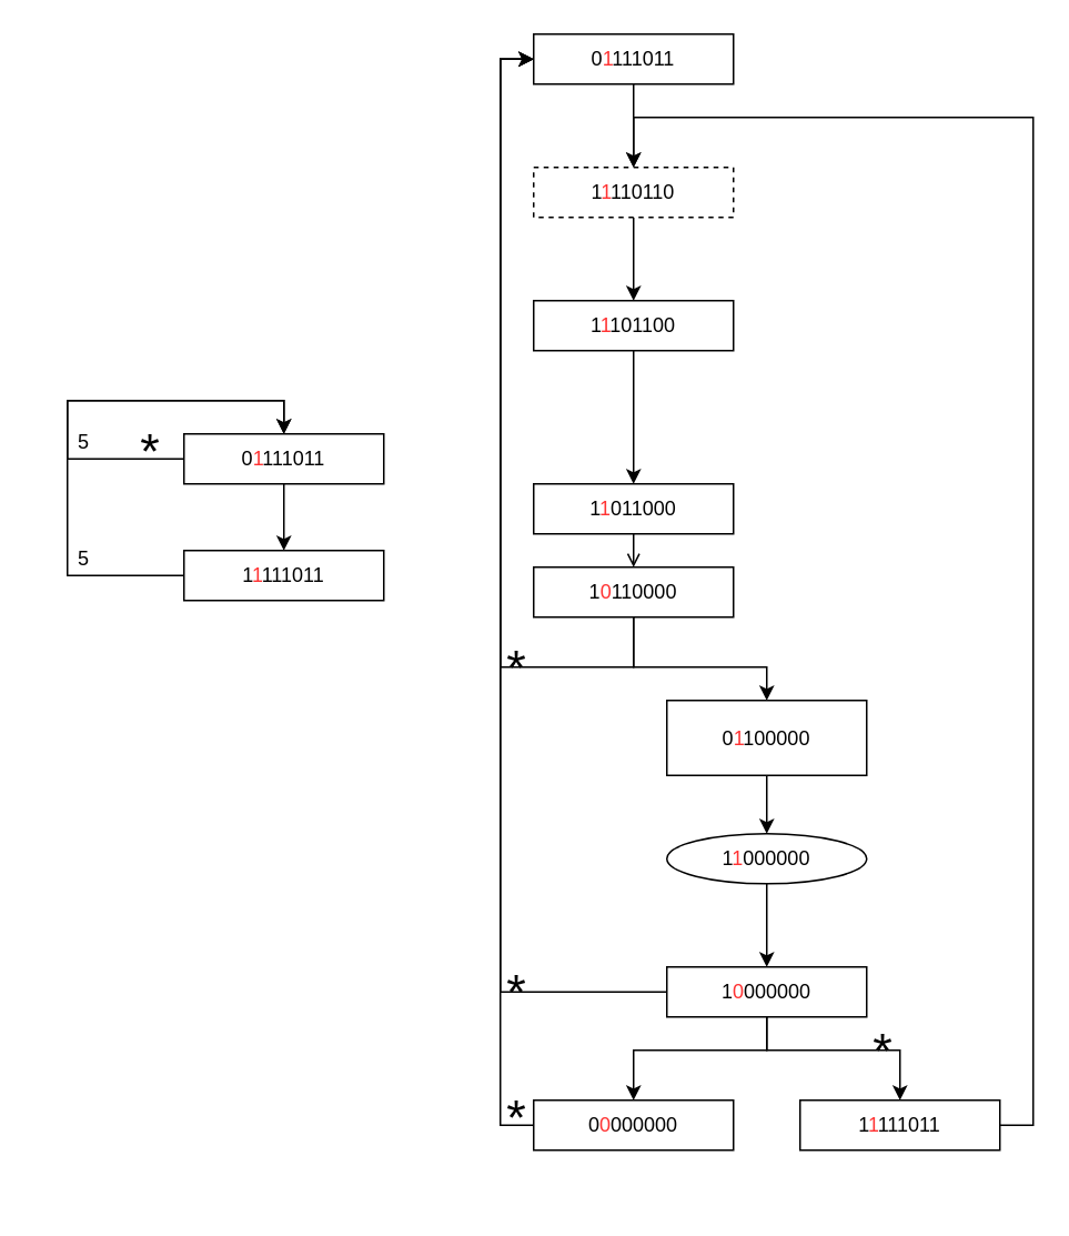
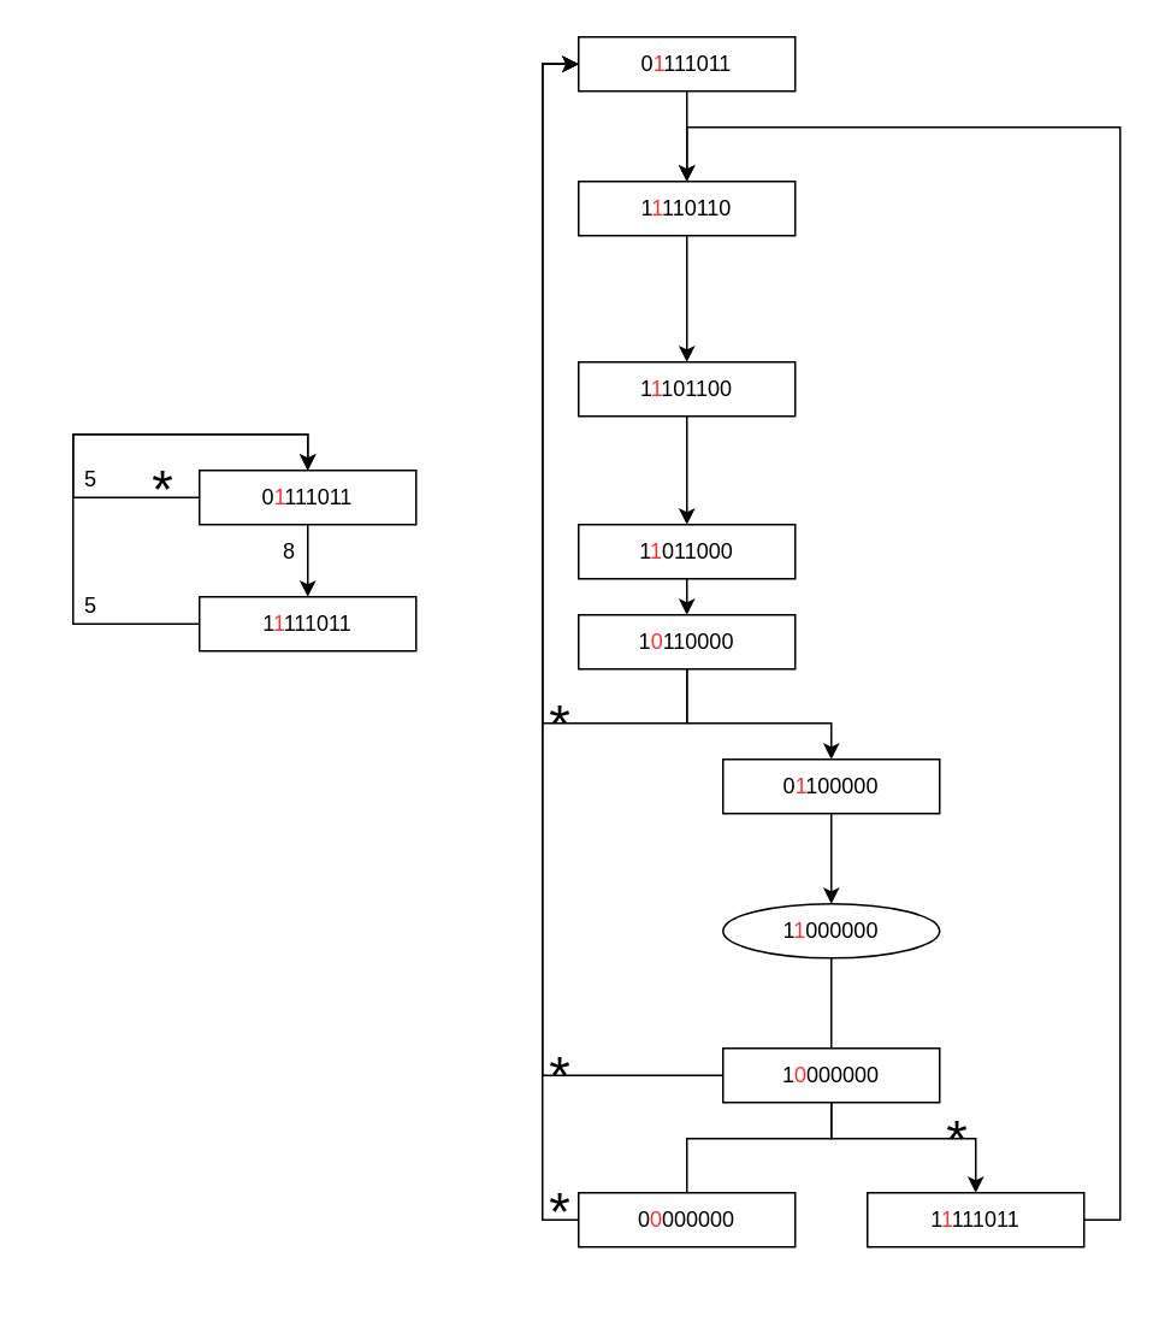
  <mxCell id="0" />
  <mxCell id="1" parent="0" />
  <mxCell id="2" style="edgeStyle=orthogonalEdgeStyle;rounded=0;orthogonalLoop=1;jettySize=auto;html=1;exitX=0.5;exitY=1;exitDx=0;exitDy=0;entryX=0.5;entryY=0;entryDx=0;entryDy=0;" parent="1" source="3" target="5" edge="1"><mxGeometry relative="1" as="geometry" /></mxCell>
  <mxCell id="3" value="0&lt;font color=&quot;#ff3333&quot;&gt;1&lt;/font&gt;111011" style="rounded=0;whiteSpace=wrap;html=1;" parent="1" vertex="1"><mxGeometry x="320" y="20" width="120" height="30" as="geometry" /></mxCell>
  <mxCell id="4" style="edgeStyle=orthogonalEdgeStyle;rounded=0;orthogonalLoop=1;jettySize=auto;html=1;exitX=0.5;exitY=1;exitDx=0;exitDy=0;entryX=0.5;entryY=0;entryDx=0;entryDy=0;" parent="1" source="5" target="7" edge="1"><mxGeometry relative="1" as="geometry" /></mxCell>
- <mxCell id="5" value="1&lt;font color=&quot;#ff3333&quot;&gt;1&lt;/font&gt;110110" style="rounded=0;whiteSpace=wrap;html=1;dashed=1;" parent="1" vertex="1"><mxGeometry x="320" y="100" width="120" height="30" as="geometry" /></mxCell>
+ <mxCell id="5" value="1&lt;font color=&quot;#ff3333&quot;&gt;1&lt;/font&gt;110110" style="rounded=0;whiteSpace=wrap;html=1;" parent="1" vertex="1"><mxGeometry x="320" y="100" width="120" height="30" as="geometry" /></mxCell>
  <mxCell id="6" style="edgeStyle=orthogonalEdgeStyle;rounded=0;orthogonalLoop=1;jettySize=auto;html=1;exitX=0.5;exitY=1;exitDx=0;exitDy=0;entryX=0.5;entryY=0;entryDx=0;entryDy=0;" parent="1" source="7" target="9" edge="1"><mxGeometry relative="1" as="geometry" /></mxCell>
- <mxCell id="7" value="1&lt;font color=&quot;#ff3333&quot;&gt;1&lt;/font&gt;101100" style="rounded=0;whiteSpace=wrap;html=1;" parent="1" vertex="1"><mxGeometry x="320" y="180" width="120" height="30" as="geometry" /></mxCell>
- <mxCell id="8" style="edgeStyle=orthogonalEdgeStyle;rounded=0;orthogonalLoop=1;jettySize=auto;html=1;exitX=0.5;exitY=1;exitDx=0;exitDy=0;entryX=0.5;entryY=0;entryDx=0;entryDy=0;endArrow=open;" parent="1" source="9" target="12" edge="1"><mxGeometry relative="1" as="geometry" /></mxCell>
+ <mxCell id="7" value="1&lt;font color=&quot;#ff3333&quot;&gt;1&lt;/font&gt;101100" style="rounded=0;whiteSpace=wrap;html=1;" parent="1" vertex="1"><mxGeometry x="320" y="200" width="120" height="30" as="geometry" /></mxCell>
+ <mxCell id="8" style="edgeStyle=orthogonalEdgeStyle;rounded=0;orthogonalLoop=1;jettySize=auto;html=1;exitX=0.5;exitY=1;exitDx=0;exitDy=0;entryX=0.5;entryY=0;entryDx=0;entryDy=0;" parent="1" source="9" target="12" edge="1"><mxGeometry relative="1" as="geometry" /></mxCell>
  <mxCell id="9" value="1&lt;font color=&quot;#ff3333&quot;&gt;1&lt;/font&gt;011000" style="rounded=0;whiteSpace=wrap;html=1;" parent="1" vertex="1"><mxGeometry x="320" y="290" width="120" height="30" as="geometry" /></mxCell>
  <mxCell id="10" style="edgeStyle=orthogonalEdgeStyle;rounded=0;orthogonalLoop=1;jettySize=auto;html=1;exitX=0.5;exitY=1;exitDx=0;exitDy=0;entryX=0.5;entryY=0;entryDx=0;entryDy=0;" parent="1" source="12" target="14" edge="1"><mxGeometry relative="1" as="geometry"><Array as="points"><mxPoint x="380" y="400" /><mxPoint x="460" y="400" /></Array></mxGeometry></mxCell>
  <mxCell id="11" style="edgeStyle=orthogonalEdgeStyle;rounded=0;orthogonalLoop=1;jettySize=auto;html=1;exitX=0.5;exitY=1;exitDx=0;exitDy=0;entryX=0;entryY=0.5;entryDx=0;entryDy=0;" parent="1" source="12" target="3" edge="1"><mxGeometry relative="1" as="geometry"><Array as="points"><mxPoint x="380" y="400" /><mxPoint x="300" y="400" /><mxPoint x="300" y="35" /></Array></mxGeometry></mxCell>
  <mxCell id="12" value="1&lt;font color=&quot;#ff3333&quot;&gt;0&lt;/font&gt;110000" style="rounded=0;whiteSpace=wrap;html=1;" parent="1" vertex="1"><mxGeometry x="320" y="340" width="120" height="30" as="geometry" /></mxCell>
  <mxCell id="13" style="edgeStyle=orthogonalEdgeStyle;rounded=0;orthogonalLoop=1;jettySize=auto;html=1;exitX=0.5;exitY=1;exitDx=0;exitDy=0;entryX=0.5;entryY=0;entryDx=0;entryDy=0;" parent="1" source="14" target="16" edge="1"><mxGeometry relative="1" as="geometry" /></mxCell>
- <mxCell id="14" value="0&lt;font color=&quot;#ff3333&quot;&gt;1&lt;/font&gt;100000" style="rounded=0;whiteSpace=wrap;html=1;" parent="1" vertex="1"><mxGeometry x="400" y="420" width="120" height="45" as="geometry" /></mxCell>
- <mxCell id="15" style="edgeStyle=orthogonalEdgeStyle;rounded=0;orthogonalLoop=1;jettySize=auto;html=1;exitX=0.5;exitY=1;exitDx=0;exitDy=0;entryX=0.5;entryY=0;entryDx=0;entryDy=0;" parent="1" source="16" target="20" edge="1"><mxGeometry relative="1" as="geometry" /></mxCell>
+ <mxCell id="14" value="0&lt;font color=&quot;#ff3333&quot;&gt;1&lt;/font&gt;100000" style="rounded=0;whiteSpace=wrap;html=1;" parent="1" vertex="1"><mxGeometry x="400" y="420" width="120" height="30" as="geometry" /></mxCell>
+ <mxCell id="15" style="edgeStyle=orthogonalEdgeStyle;rounded=0;orthogonalLoop=1;jettySize=auto;html=1;exitX=0.5;exitY=1;exitDx=0;exitDy=0;entryX=0.5;entryY=0;entryDx=0;entryDy=0;endArrow=none;" parent="1" source="16" target="20" edge="1"><mxGeometry relative="1" as="geometry" /></mxCell>
  <mxCell id="16" value="1&lt;font color=&quot;#ff3333&quot;&gt;1&lt;/font&gt;000000" style="ellipse;whiteSpace=wrap;html=1;" parent="1" vertex="1"><mxGeometry x="400" y="500" width="120" height="30" as="geometry" /></mxCell>
  <mxCell id="17" style="edgeStyle=orthogonalEdgeStyle;rounded=0;orthogonalLoop=1;jettySize=auto;html=1;exitX=0.5;exitY=1;exitDx=0;exitDy=0;entryX=0.5;entryY=0;entryDx=0;entryDy=0;" parent="1" source="20" target="27" edge="1"><mxGeometry relative="1" as="geometry"><Array as="points"><mxPoint x="460" y="630" /><mxPoint x="540" y="630" /></Array></mxGeometry></mxCell>
- <mxCell id="18" style="edgeStyle=orthogonalEdgeStyle;rounded=0;orthogonalLoop=1;jettySize=auto;html=1;exitX=0.5;exitY=1;exitDx=0;exitDy=0;entryX=0.5;entryY=0;entryDx=0;entryDy=0;" parent="1" source="20" target="22" edge="1"><mxGeometry relative="1" as="geometry"><Array as="points"><mxPoint x="460" y="630" /><mxPoint x="380" y="630" /></Array></mxGeometry></mxCell>
+ <mxCell id="18" style="edgeStyle=orthogonalEdgeStyle;rounded=0;orthogonalLoop=1;jettySize=auto;html=1;exitX=0.5;exitY=1;exitDx=0;exitDy=0;entryX=0.5;entryY=0;entryDx=0;entryDy=0;endArrow=none;" parent="1" source="20" target="22" edge="1"><mxGeometry relative="1" as="geometry"><Array as="points"><mxPoint x="460" y="630" /><mxPoint x="380" y="630" /></Array></mxGeometry></mxCell>
  <mxCell id="19" style="edgeStyle=orthogonalEdgeStyle;rounded=0;orthogonalLoop=1;jettySize=auto;html=1;exitX=0;exitY=0.5;exitDx=0;exitDy=0;entryX=0;entryY=0.5;entryDx=0;entryDy=0;" parent="1" source="20" target="3" edge="1"><mxGeometry relative="1" as="geometry" /></mxCell>
  <mxCell id="20" value="1&lt;font color=&quot;#ff3333&quot;&gt;0&lt;/font&gt;000000" style="rounded=0;whiteSpace=wrap;html=1;" parent="1" vertex="1"><mxGeometry x="400" y="580" width="120" height="30" as="geometry" /></mxCell>
  <mxCell id="21" style="edgeStyle=orthogonalEdgeStyle;rounded=0;orthogonalLoop=1;jettySize=auto;html=1;entryX=0;entryY=0.5;entryDx=0;entryDy=0;" parent="1" source="22" target="3" edge="1"><mxGeometry relative="1" as="geometry"><Array as="points"><mxPoint x="300" y="675" /><mxPoint x="300" y="35" /></Array></mxGeometry></mxCell>
  <mxCell id="22" value="0&lt;font color=&quot;#ff3333&quot;&gt;0&lt;/font&gt;000000" style="rounded=0;whiteSpace=wrap;html=1;" parent="1" vertex="1"><mxGeometry x="320" y="660" width="120" height="30" as="geometry" /></mxCell>
  <mxCell id="23" value="&lt;font style=&quot;font-size: 30px;&quot;&gt;*&lt;/font&gt;" style="text;html=1;align=center;verticalAlign=middle;whiteSpace=wrap;rounded=0;" parent="1" vertex="1"><mxGeometry x="280" y="350" width="60" height="100" as="geometry" /></mxCell>
  <mxCell id="24" value="&lt;font style=&quot;font-size: 30px;&quot;&gt;*&lt;/font&gt;" style="text;html=1;align=center;verticalAlign=middle;whiteSpace=wrap;rounded=0;" parent="1" vertex="1"><mxGeometry x="280" y="545" width="60" height="100" as="geometry" /></mxCell>
  <mxCell id="25" value="&lt;font style=&quot;font-size: 30px;&quot;&gt;*&lt;/font&gt;" style="text;html=1;align=center;verticalAlign=middle;whiteSpace=wrap;rounded=0;" parent="1" vertex="1"><mxGeometry x="280" y="620" width="60" height="100" as="geometry" /></mxCell>
  <mxCell id="26" style="edgeStyle=orthogonalEdgeStyle;rounded=0;orthogonalLoop=1;jettySize=auto;html=1;exitX=1;exitY=0.5;exitDx=0;exitDy=0;entryX=0.5;entryY=0;entryDx=0;entryDy=0;" parent="1" source="27" target="5" edge="1"><mxGeometry relative="1" as="geometry"><Array as="points"><mxPoint x="620" y="675" /><mxPoint x="620" y="70" /><mxPoint x="380" y="70" /></Array></mxGeometry></mxCell>
  <mxCell id="27" value="1&lt;font color=&quot;#ff3333&quot;&gt;1&lt;/font&gt;111011" style="rounded=0;whiteSpace=wrap;html=1;" parent="1" vertex="1"><mxGeometry x="480" y="660" width="120" height="30" as="geometry" /></mxCell>
  <mxCell id="28" value="&lt;font style=&quot;font-size: 30px;&quot;&gt;*&lt;/font&gt;" style="text;html=1;align=center;verticalAlign=middle;whiteSpace=wrap;rounded=0;" parent="1" vertex="1"><mxGeometry x="500" y="580" width="60" height="100" as="geometry" /></mxCell>
  <mxCell id="29" style="edgeStyle=orthogonalEdgeStyle;rounded=0;orthogonalLoop=1;jettySize=auto;html=1;exitX=0.5;exitY=1;exitDx=0;exitDy=0;entryX=0.5;entryY=0;entryDx=0;entryDy=0;" edge="1" parent="1" source="30" target="32"><mxGeometry relative="1" as="geometry" /></mxCell>
  <mxCell id="30" value="0&lt;font color=&quot;#ff3333&quot;&gt;1&lt;/font&gt;111011" style="rounded=0;whiteSpace=wrap;html=1;" vertex="1" parent="1"><mxGeometry x="110" y="260" width="120" height="30" as="geometry" /></mxCell>
  <mxCell id="31" style="edgeStyle=orthogonalEdgeStyle;rounded=0;orthogonalLoop=1;jettySize=auto;html=1;exitX=0;exitY=0.5;exitDx=0;exitDy=0;entryX=0.5;entryY=0;entryDx=0;entryDy=0;" edge="1" parent="1" source="32" target="30"><mxGeometry relative="1" as="geometry"><Array as="points"><mxPoint x="40" y="345" /><mxPoint x="40" y="240" /><mxPoint x="170" y="240" /></Array></mxGeometry></mxCell>
  <mxCell id="32" value="1&lt;font color=&quot;#ff3333&quot;&gt;1&lt;/font&gt;111011" style="rounded=0;whiteSpace=wrap;html=1;" vertex="1" parent="1"><mxGeometry x="110" y="330" width="120" height="30" as="geometry" /></mxCell>
  <mxCell id="33" style="edgeStyle=orthogonalEdgeStyle;rounded=0;orthogonalLoop=1;jettySize=auto;html=1;exitX=0;exitY=0.5;exitDx=0;exitDy=0;entryX=0.5;entryY=0;entryDx=0;entryDy=0;" edge="1" parent="1" source="30" target="30"><mxGeometry relative="1" as="geometry"><Array as="points"><mxPoint x="40" y="275" /><mxPoint x="40" y="240" /><mxPoint x="170" y="240" /></Array></mxGeometry></mxCell>
  <mxCell id="34" value="5" style="text;html=1;align=center;verticalAlign=middle;whiteSpace=wrap;rounded=0;" vertex="1" parent="1"><mxGeometry x="20" y="250" width="60" height="30" as="geometry" /></mxCell>
  <mxCell id="35" value="5" style="text;html=1;align=center;verticalAlign=middle;whiteSpace=wrap;rounded=0;" vertex="1" parent="1"><mxGeometry x="20" y="320" width="60" height="30" as="geometry" /></mxCell>
  <mxCell id="36" value="&lt;font style=&quot;font-size: 30px;&quot;&gt;*&lt;/font&gt;" style="text;html=1;align=center;verticalAlign=middle;whiteSpace=wrap;rounded=0;" vertex="1" parent="1"><mxGeometry x="60" y="220" width="60" height="100" as="geometry" /></mxCell>
+ <mxCell id="37" value="8" style="text;html=1;align=center;verticalAlign=middle;whiteSpace=wrap;rounded=0;" vertex="1" parent="1"><mxGeometry x="130" y="290" width="60" height="30" as="geometry" /></mxCell>
